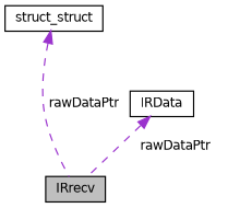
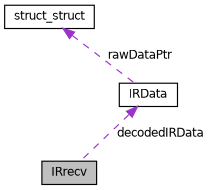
  digraph {
    node [color=black fillcolor=white fontname=Helvetica fontsize=10 shape=record style=filled]
    edge [color=darkorchid3 dir=back fontname=Helvetica fontsize=10 labelfontname=Helvetica labelfontsize=10 style=dashed]
    n1 [fillcolor=grey75 fontcolor=black height=0.2 label=IRrecv width=0.4]
    n2 [height=0.2 label=IRData width=0.4]
    n3 [height=0.2 label=struct_struct width=0.4]
-   n2 -> n1 [label=" rawDataPtr"]
-   n3 -> n1 [label=" rawDataPtr"]
+   n2 -> n1 [label=" decodedIRData"]
+   n3 -> n2 [label=" rawDataPtr"]
  }
